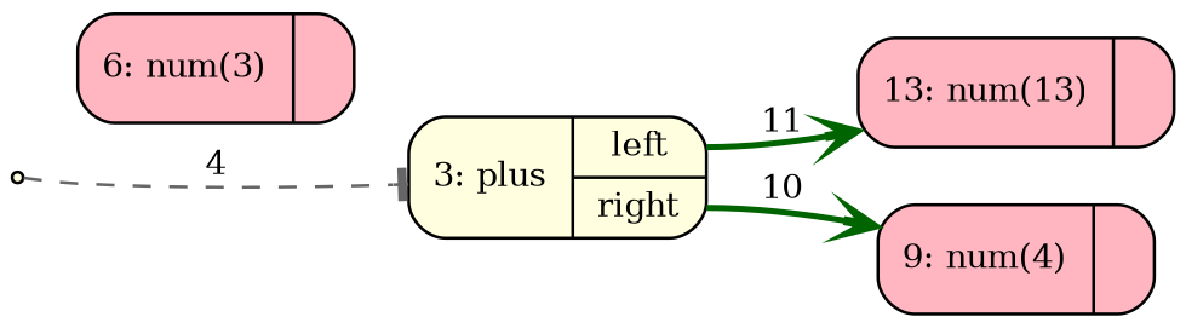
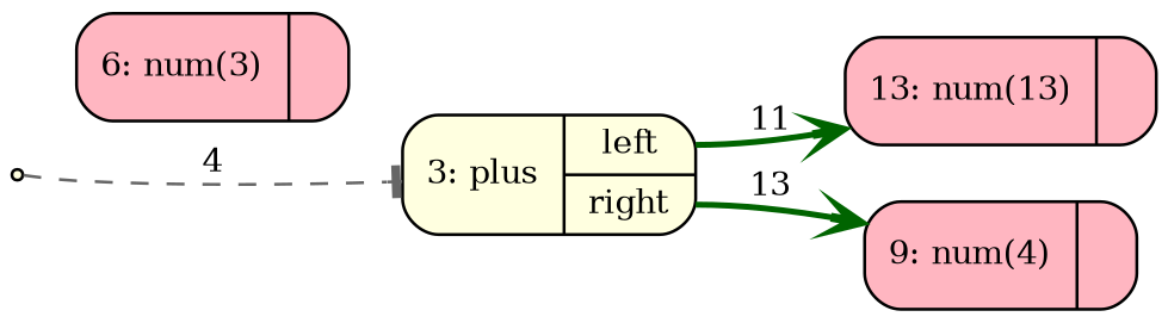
  digraph {
    rankdir=LR
    node [fillcolor=lightpink fontsize=11 ranksep=0 shape=Mrecord style=filled]
    edge [arrowhead=vee color=darkgreen fontsize=11 style=bold weight=2]
    n1 [fillcolor=lightyellow label="{0: root|{<root> root}}" shape=point]
    n2 [fillcolor=lightyellow label="{3: plus|{<left> left|<right> right}}"]
    n3 [label="{9: num(4)|{}}"]
    n4 [label="{13: num(13)|{}}"]
    n5 [label="{6: num(3)|{}}"]
    subgraph sub_1 {
      rank=min
      n1
    }
    n1 -> n2 [arrowhead=tee color=gray40 label=4 style=dashed tailport=root]
-   n2 -> n3 [label=10 tailport=right]
+   n2 -> n3 [label=13 tailport=right]
    n2 -> n4 [label=11 tailport=left]
  }
